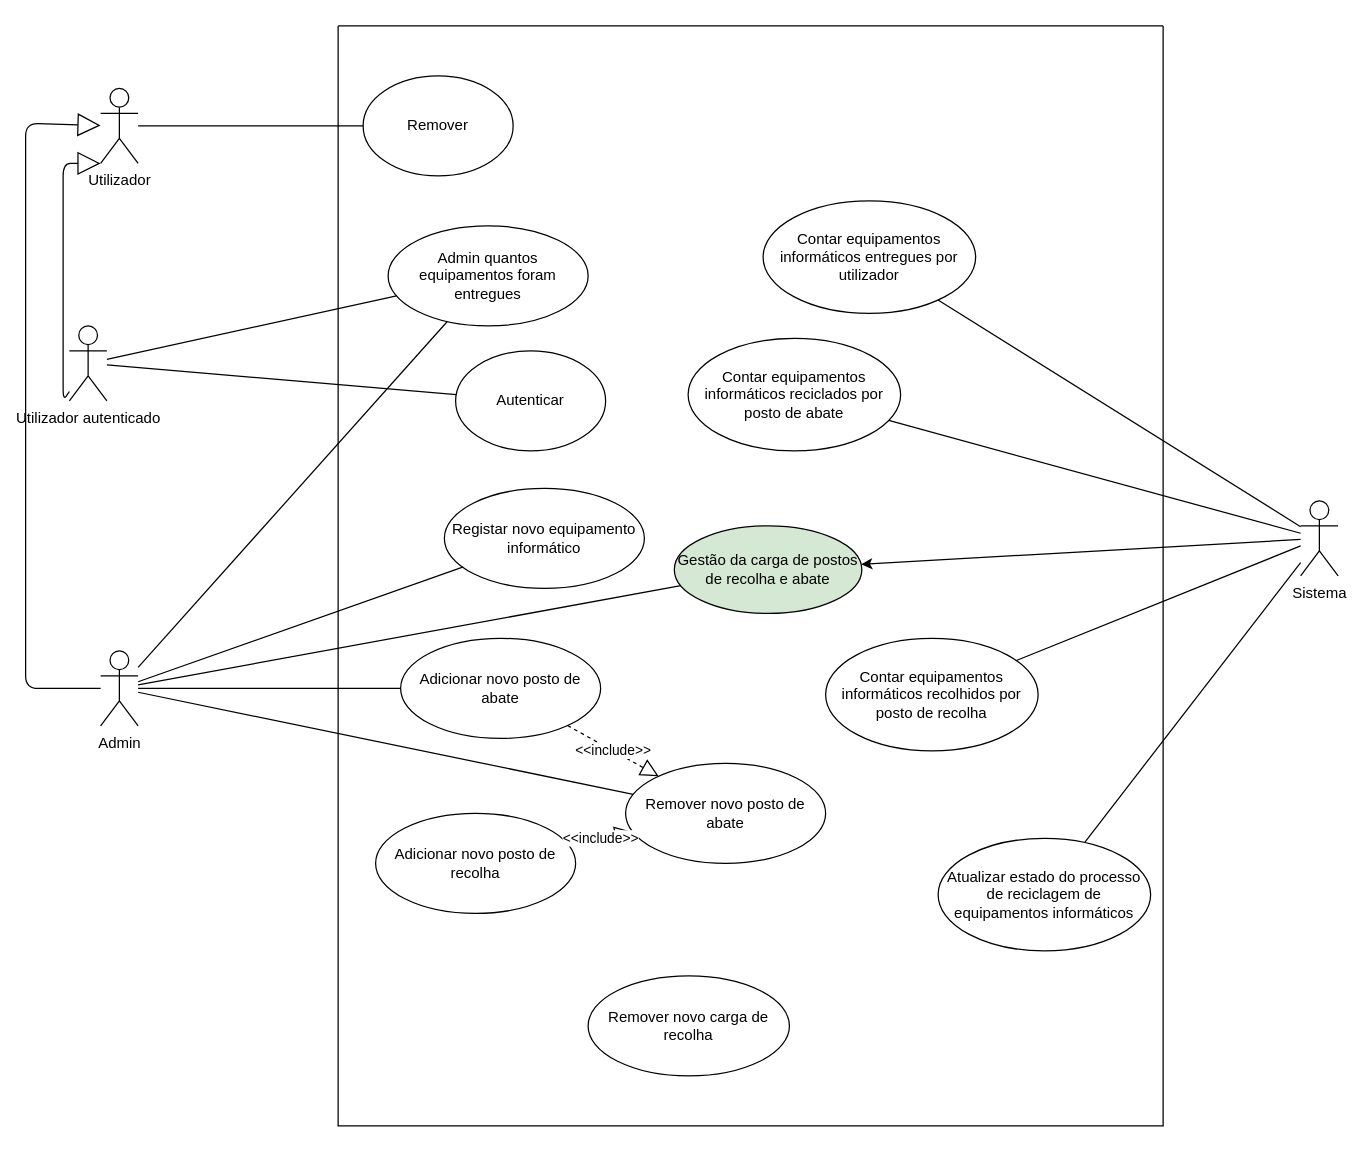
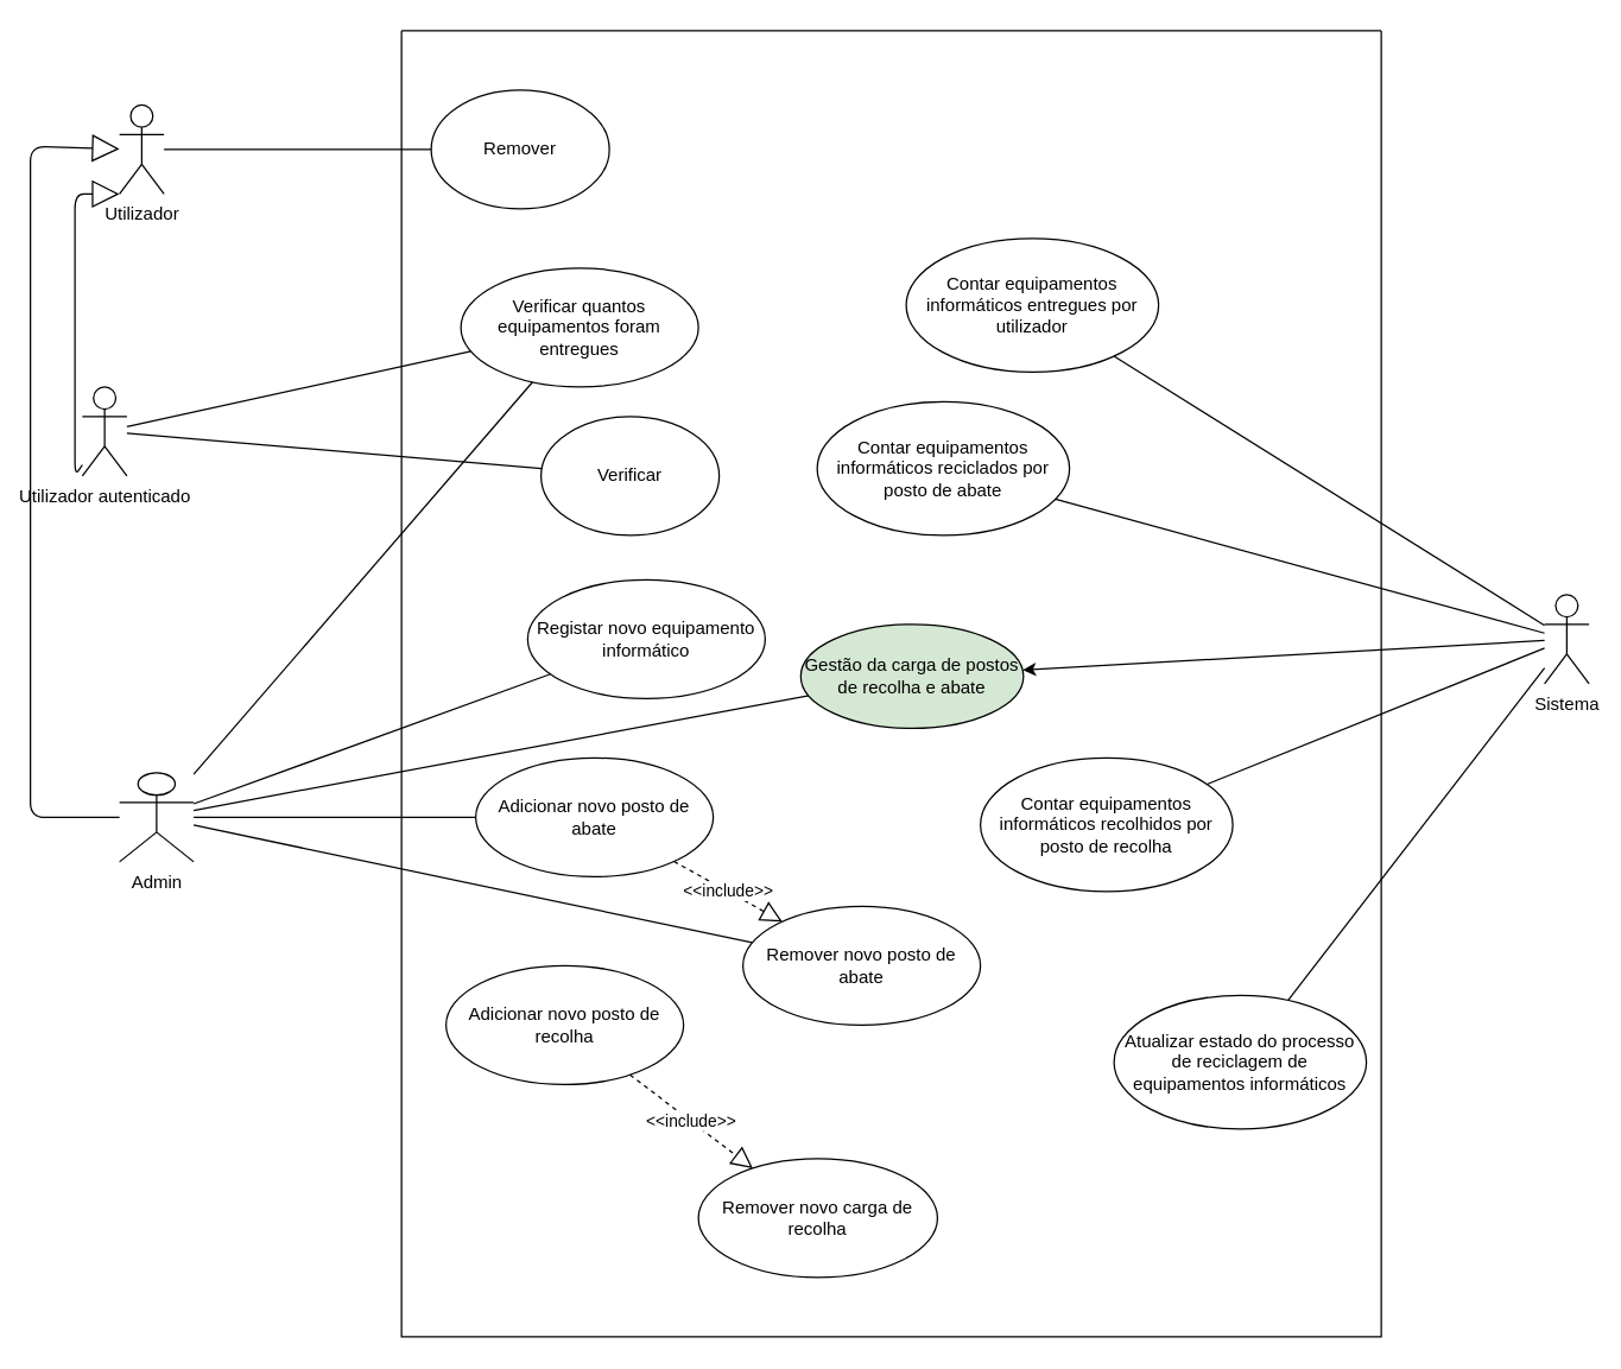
  <mxCell id="0" />
  <mxCell id="1" parent="0" />
  <mxCell id="2" value="Utilizador" style="shape=umlActor;verticalLabelPosition=bottom;verticalAlign=top;html=1;outlineConnect=0;" vertex="1" parent="1"><mxGeometry x="80" y="70" width="30" height="60" as="geometry" /></mxCell>
- <mxCell id="3" value="Admin" style="shape=umlActor;verticalLabelPosition=bottom;verticalAlign=top;html=1;outlineConnect=0;" vertex="1" parent="1"><mxGeometry x="80" y="520" width="30" height="60" as="geometry" /></mxCell>
+ <mxCell id="3" value="Admin" style="shape=umlActor;verticalLabelPosition=bottom;verticalAlign=top;html=1;outlineConnect=0;" vertex="1" parent="1"><mxGeometry x="80" y="520" width="50" height="60" as="geometry" /></mxCell>
  <mxCell id="4" value="Utilizador autenticado" style="shape=umlActor;verticalLabelPosition=bottom;verticalAlign=top;html=1;outlineConnect=0;" vertex="1" parent="1"><mxGeometry x="55" y="260" width="30" height="60" as="geometry" /></mxCell>
  <mxCell id="5" value="Remover" style="ellipse;whiteSpace=wrap;html=1;" vertex="1" parent="1"><mxGeometry x="290" y="60" width="120" height="80" as="geometry" /></mxCell>
- <mxCell id="6" value="Autenticar" style="ellipse;whiteSpace=wrap;html=1;" vertex="1" parent="1"><mxGeometry x="364" y="280" width="120" height="80" as="geometry" /></mxCell>
+ <mxCell id="6" value="Verificar" style="ellipse;whiteSpace=wrap;html=1;" vertex="1" parent="1"><mxGeometry x="364" y="280" width="120" height="80" as="geometry" /></mxCell>
  <mxCell id="7" value="" style="endArrow=none;html=1;" edge="1" parent="1" source="4" target="6"><mxGeometry width="50" height="50" relative="1" as="geometry"><mxPoint x="370" y="350" as="sourcePoint" /><mxPoint x="420" y="300" as="targetPoint" /></mxGeometry></mxCell>
  <mxCell id="8" value="" style="endArrow=none;html=1;" edge="1" parent="1" source="3" target="18"><mxGeometry width="50" height="50" relative="1" as="geometry"><mxPoint x="180" y="390" as="sourcePoint" /><mxPoint x="310" y="230" as="targetPoint" /></mxGeometry></mxCell>
  <mxCell id="9" value="" style="endArrow=none;html=1;" edge="1" parent="1" source="2" target="5"><mxGeometry width="50" height="50" relative="1" as="geometry"><mxPoint x="370" y="350" as="sourcePoint" /><mxPoint x="420" y="300" as="targetPoint" /></mxGeometry></mxCell>
  <mxCell id="10" value="" style="endArrow=block;endSize=16;endFill=0;html=1;entryX=0;entryY=1;entryDx=0;entryDy=0;entryPerimeter=0;" edge="1" parent="1" source="4" target="2"><mxGeometry width="160" relative="1" as="geometry"><mxPoint x="60" y="240" as="sourcePoint" /><mxPoint x="220" y="210" as="targetPoint" /><Array as="points"><mxPoint x="50" y="320" /><mxPoint x="50" y="130" /></Array></mxGeometry></mxCell>
  <mxCell id="11" value="" style="endArrow=block;endSize=16;endFill=0;html=1;" edge="1" parent="1" source="3" target="2"><mxGeometry width="160" relative="1" as="geometry"><mxPoint x="70" y="380" as="sourcePoint" /><mxPoint x="50" y="90" as="targetPoint" /><Array as="points"><mxPoint x="20" y="550" /><mxPoint x="20" y="98" /></Array></mxGeometry></mxCell>
  <mxCell id="12" value="Registar novo equipamento informático" style="ellipse;whiteSpace=wrap;html=1;" vertex="1" parent="1"><mxGeometry x="355" y="390" width="160" height="80" as="geometry" /></mxCell>
  <mxCell id="13" value="Adicionar novo posto de abate" style="ellipse;whiteSpace=wrap;html=1;" vertex="1" parent="1"><mxGeometry x="320" y="510" width="160" height="80" as="geometry" /></mxCell>
  <mxCell id="14" value="Adicionar novo posto de recolha" style="ellipse;whiteSpace=wrap;html=1;" vertex="1" parent="1"><mxGeometry x="300" y="650" width="160" height="80" as="geometry" /></mxCell>
  <mxCell id="15" value="" style="endArrow=none;html=1;" edge="1" parent="1" source="3" target="12"><mxGeometry width="50" height="50" relative="1" as="geometry"><mxPoint x="120" y="541.321" as="sourcePoint" /><mxPoint x="341.682" y="265.264" as="targetPoint" /></mxGeometry></mxCell>
  <mxCell id="16" value="" style="endArrow=none;html=1;" edge="1" parent="1" source="3" target="13"><mxGeometry width="50" height="50" relative="1" as="geometry"><mxPoint x="130" y="551.321" as="sourcePoint" /><mxPoint x="351.682" y="275.264" as="targetPoint" /></mxGeometry></mxCell>
  <mxCell id="17" value="&amp;lt;&amp;lt;include&amp;gt;&amp;gt;" style="endArrow=block;dashed=1;endFill=0;endSize=12;html=1;" edge="1" parent="1" source="13" target="18"><mxGeometry width="160" relative="1" as="geometry"><mxPoint x="470" y="570" as="sourcePoint" /><mxPoint x="590" y="520" as="targetPoint" /></mxGeometry></mxCell>
  <mxCell id="18" value="Remover novo posto de abate" style="ellipse;whiteSpace=wrap;html=1;" vertex="1" parent="1"><mxGeometry x="500" y="610" width="160" height="80" as="geometry" /></mxCell>
- <mxCell id="19" value="&amp;lt;&amp;lt;include&amp;gt;&amp;gt;" style="endArrow=block;dashed=1;endFill=0;endSize=12;html=1;" edge="1" parent="1" target="18" source="14"><mxGeometry width="160" relative="1" as="geometry"><mxPoint x="449.999" y="708.569" as="sourcePoint" /><mxPoint x="591.04" y="685" as="targetPoint" /></mxGeometry></mxCell>
+ <mxCell id="19" value="&amp;lt;&amp;lt;include&amp;gt;&amp;gt;" style="endArrow=block;dashed=1;endFill=0;endSize=12;html=1;" edge="1" parent="1" target="20" source="14"><mxGeometry width="160" relative="1" as="geometry"><mxPoint x="449.999" y="708.569" as="sourcePoint" /><mxPoint x="591.04" y="685" as="targetPoint" /></mxGeometry></mxCell>
  <mxCell id="20" value="Remover novo carga de recolha" style="ellipse;whiteSpace=wrap;html=1;" vertex="1" parent="1"><mxGeometry x="470" y="780" width="161.04" height="80" as="geometry" /></mxCell>
  <mxCell id="21" value="Sistema" style="shape=umlActor;verticalLabelPosition=bottom;verticalAlign=top;html=1;outlineConnect=0;" vertex="1" parent="1"><mxGeometry x="1040" y="400" width="30" height="60" as="geometry" /></mxCell>
  <mxCell id="22" value="Gestão da carga de postos de recolha e abate" style="ellipse;whiteSpace=wrap;html=1;fillColor=#d5e8d4;" vertex="1" parent="1"><mxGeometry x="538.96" y="420" width="150" height="70" as="geometry" /></mxCell>
  <mxCell id="23" value="" style="endArrow=none;html=1;" edge="1" parent="1" source="3" target="22"><mxGeometry width="50" height="50" relative="1" as="geometry"><mxPoint x="120" y="560" as="sourcePoint" /><mxPoint x="300" y="560" as="targetPoint" /></mxGeometry></mxCell>
  <mxCell id="24" value="" style="endArrow=classic;html=1;" edge="1" parent="1" source="21" target="22"><mxGeometry width="50" height="50" relative="1" as="geometry"><mxPoint x="130" y="538.187" as="sourcePoint" /><mxPoint x="603.033" y="387.677" as="targetPoint" /></mxGeometry></mxCell>
  <mxCell id="25" value="Contar equipamentos informáticos recolhidos por posto de recolha" style="ellipse;whiteSpace=wrap;html=1;" vertex="1" parent="1"><mxGeometry x="660" y="510" width="170" height="90" as="geometry" /></mxCell>
  <mxCell id="26" value="" style="endArrow=none;html=1;" edge="1" parent="1" source="21" target="25"><mxGeometry width="50" height="50" relative="1" as="geometry"><mxPoint x="840" y="367.96" as="sourcePoint" /><mxPoint x="665.042" y="292.165" as="targetPoint" /></mxGeometry></mxCell>
  <mxCell id="27" value="Contar equipamentos informáticos reciclados por posto de abate" style="ellipse;whiteSpace=wrap;html=1;" vertex="1" parent="1"><mxGeometry x="550" y="270" width="170" height="90" as="geometry" /></mxCell>
  <mxCell id="28" value="" style="endArrow=none;html=1;" edge="1" parent="1" source="21" target="27"><mxGeometry width="50" height="50" relative="1" as="geometry"><mxPoint x="840" y="356.293" as="sourcePoint" /><mxPoint x="656.584" y="185.603" as="targetPoint" /></mxGeometry></mxCell>
  <mxCell id="29" value="Contar equipamentos informáticos entregues por utilizador" style="ellipse;whiteSpace=wrap;html=1;" vertex="1" parent="1"><mxGeometry x="610" y="160" width="170" height="90" as="geometry" /></mxCell>
  <mxCell id="30" value="" style="endArrow=none;html=1;" edge="1" parent="1" source="21" target="29"><mxGeometry width="50" height="50" relative="1" as="geometry"><mxPoint x="840" y="355.533" as="sourcePoint" /><mxPoint x="697.947" y="79.999" as="targetPoint" /></mxGeometry></mxCell>
  <mxCell id="31" value="" style="endArrow=none;html=1;" edge="1" parent="1" source="21" target="36"><mxGeometry width="50" height="50" relative="1" as="geometry"><mxPoint x="840" y="374.46" as="sourcePoint" /><mxPoint x="759.96" y="409.144" as="targetPoint" /></mxGeometry></mxCell>
- <mxCell id="32" value="Admin quantos equipamentos foram entregues" style="ellipse;whiteSpace=wrap;html=1;" vertex="1" parent="1"><mxGeometry x="310" y="180" width="160" height="80" as="geometry" /></mxCell>
+ <mxCell id="32" value="Verificar quantos equipamentos foram entregues" style="ellipse;whiteSpace=wrap;html=1;" vertex="1" parent="1"><mxGeometry x="310" y="180" width="160" height="80" as="geometry" /></mxCell>
  <mxCell id="33" value="" style="endArrow=none;html=1;" edge="1" parent="1" source="4" target="32"><mxGeometry width="50" height="50" relative="1" as="geometry"><mxPoint x="120" y="324.34" as="sourcePoint" /><mxPoint x="317.785" y="249.704" as="targetPoint" /></mxGeometry></mxCell>
  <mxCell id="34" value="" style="endArrow=none;html=1;" edge="1" parent="1" source="3" target="32"><mxGeometry width="50" height="50" relative="1" as="geometry"><mxPoint x="120" y="545.333" as="sourcePoint" /><mxPoint x="296.2" y="373.049" as="targetPoint" /></mxGeometry></mxCell>
  <mxCell id="35" value="" style="swimlane;startSize=0;" vertex="1" parent="1"><mxGeometry x="270" y="20" width="660" height="880" as="geometry" /></mxCell>
  <mxCell id="36" value="Atualizar estado do processo de reciclagem de equipamentos informáticos" style="ellipse;whiteSpace=wrap;html=1;" vertex="1" parent="35"><mxGeometry x="480" y="650" width="170" height="90" as="geometry" /></mxCell>
